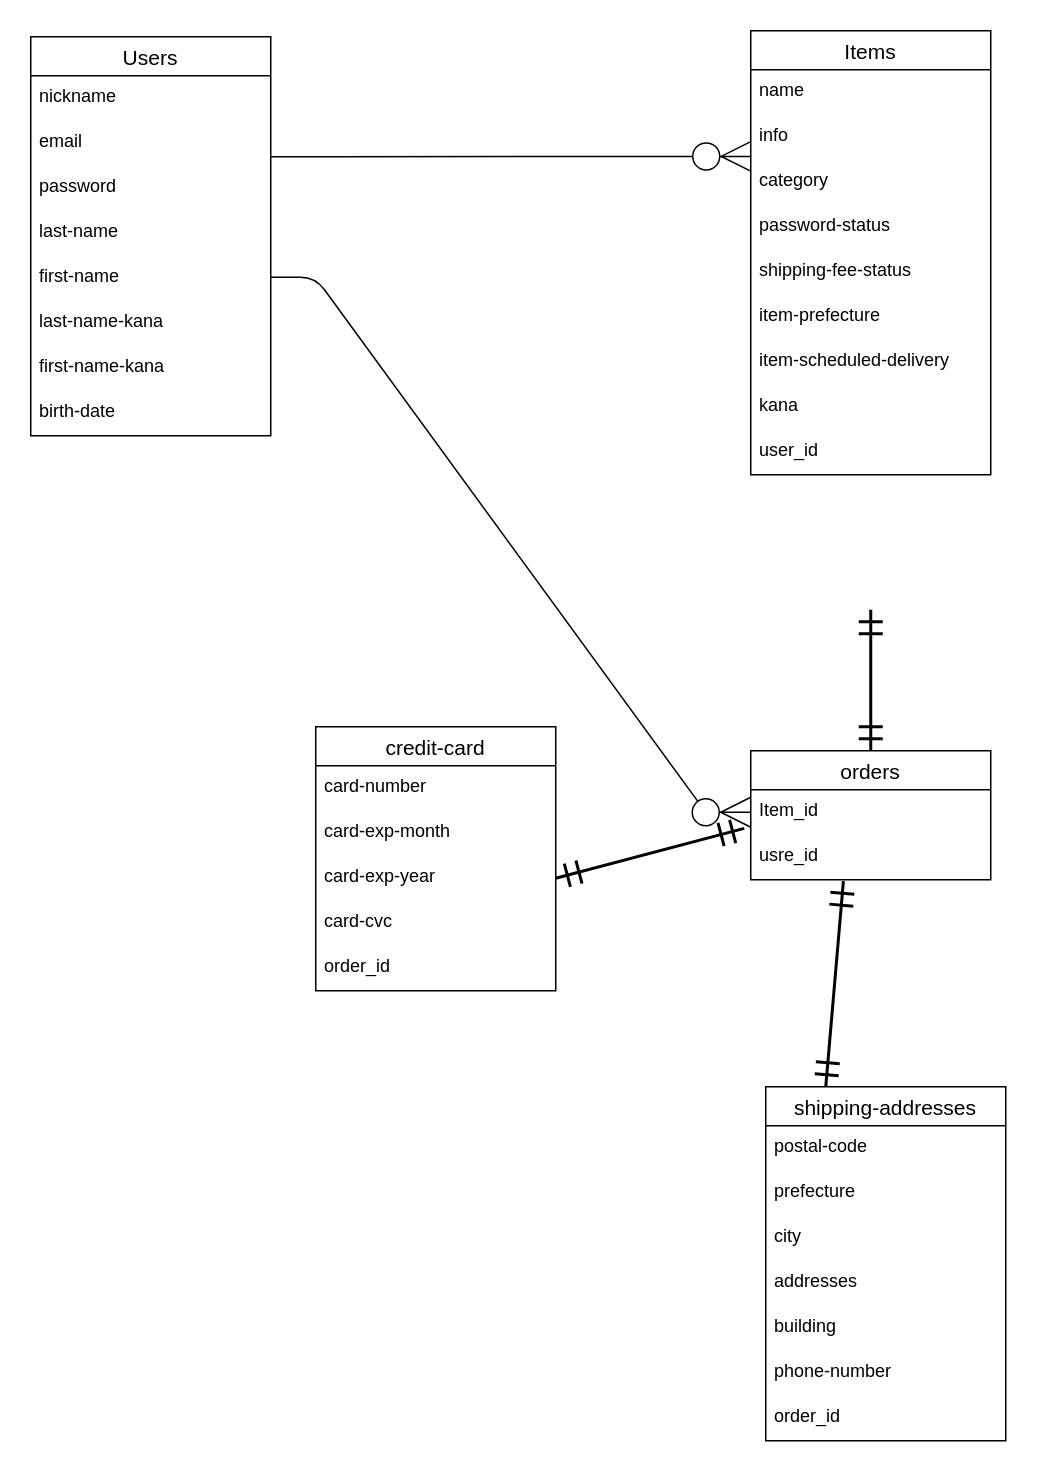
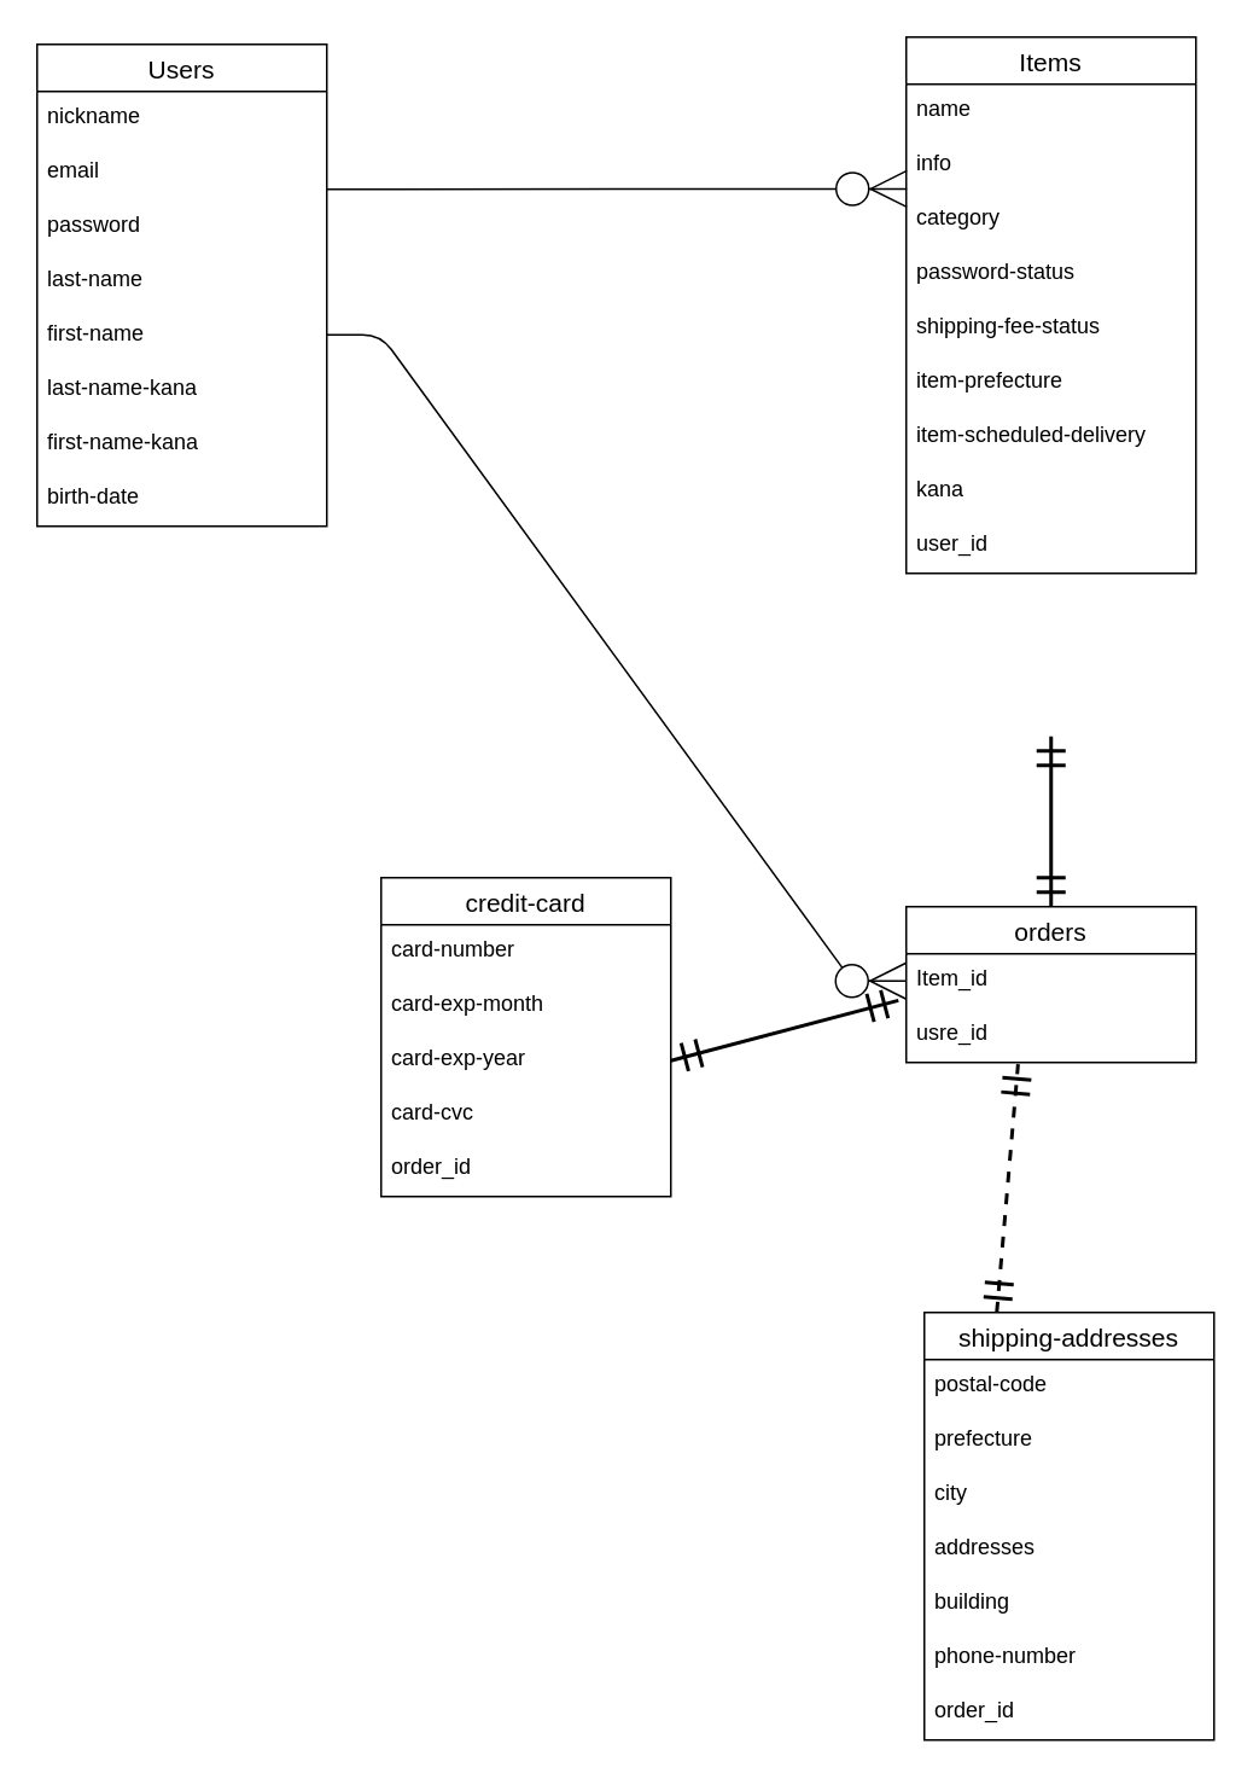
  <mxCell id="0" />
  <mxCell id="1" parent="0" />
  <mxCell id="2" value="Users" style="swimlane;fontStyle=0;childLayout=stackLayout;horizontal=1;startSize=26;horizontalStack=0;resizeParent=1;resizeParentMax=0;resizeLast=0;collapsible=1;marginBottom=0;align=center;fontSize=14;" vertex="1" parent="1"><mxGeometry x="20" y="24" width="160" height="266" as="geometry" /></mxCell>
  <mxCell id="3" value="nickname" style="text;strokeColor=none;fillColor=none;spacingLeft=4;spacingRight=4;overflow=hidden;rotatable=0;points=[[0,0.5],[1,0.5]];portConstraint=eastwest;fontSize=12;" vertex="1" parent="2"><mxGeometry y="26" width="160" height="30" as="geometry" /></mxCell>
  <mxCell id="4" value="email" style="text;strokeColor=none;fillColor=none;spacingLeft=4;spacingRight=4;overflow=hidden;rotatable=0;points=[[0,0.5],[1,0.5]];portConstraint=eastwest;fontSize=12;" vertex="1" parent="2"><mxGeometry y="56" width="160" height="30" as="geometry" /></mxCell>
  <mxCell id="5" value="password" style="text;strokeColor=none;fillColor=none;spacingLeft=4;spacingRight=4;overflow=hidden;rotatable=0;points=[[0,0.5],[1,0.5]];portConstraint=eastwest;fontSize=12;" vertex="1" parent="2"><mxGeometry y="86" width="160" height="30" as="geometry" /></mxCell>
  <mxCell id="6" value="last-name" style="text;strokeColor=none;fillColor=none;spacingLeft=4;spacingRight=4;overflow=hidden;rotatable=0;points=[[0,0.5],[1,0.5]];portConstraint=eastwest;fontSize=12;" vertex="1" parent="2"><mxGeometry y="116" width="160" height="30" as="geometry" /></mxCell>
  <mxCell id="7" value="first-name" style="text;strokeColor=none;fillColor=none;spacingLeft=4;spacingRight=4;overflow=hidden;rotatable=0;points=[[0,0.5],[1,0.5]];portConstraint=eastwest;fontSize=12;" vertex="1" parent="2"><mxGeometry y="146" width="160" height="30" as="geometry" /></mxCell>
  <mxCell id="8" value="last-name-kana" style="text;strokeColor=none;fillColor=none;spacingLeft=4;spacingRight=4;overflow=hidden;rotatable=0;points=[[0,0.5],[1,0.5]];portConstraint=eastwest;fontSize=12;" vertex="1" parent="2"><mxGeometry y="176" width="160" height="30" as="geometry" /></mxCell>
  <mxCell id="9" value="first-name-kana" style="text;strokeColor=none;fillColor=none;spacingLeft=4;spacingRight=4;overflow=hidden;rotatable=0;points=[[0,0.5],[1,0.5]];portConstraint=eastwest;fontSize=12;" vertex="1" parent="2"><mxGeometry y="206" width="160" height="30" as="geometry" /></mxCell>
  <mxCell id="10" value="birth-date" style="text;strokeColor=none;fillColor=none;spacingLeft=4;spacingRight=4;overflow=hidden;rotatable=0;points=[[0,0.5],[1,0.5]];portConstraint=eastwest;fontSize=12;" vertex="1" parent="2"><mxGeometry y="236" width="160" height="30" as="geometry" /></mxCell>
  <mxCell id="11" value="Items" style="swimlane;fontStyle=0;childLayout=stackLayout;horizontal=1;startSize=26;horizontalStack=0;resizeParent=1;resizeParentMax=0;resizeLast=0;collapsible=1;marginBottom=0;align=center;fontSize=14;" vertex="1" parent="1"><mxGeometry x="500" y="20" width="160" height="296" as="geometry" /></mxCell>
  <mxCell id="12" value="name" style="text;strokeColor=none;fillColor=none;spacingLeft=4;spacingRight=4;overflow=hidden;rotatable=0;points=[[0,0.5],[1,0.5]];portConstraint=eastwest;fontSize=12;" vertex="1" parent="11"><mxGeometry y="26" width="160" height="30" as="geometry" /></mxCell>
  <mxCell id="13" value="info" style="text;strokeColor=none;fillColor=none;spacingLeft=4;spacingRight=4;overflow=hidden;rotatable=0;points=[[0,0.5],[1,0.5]];portConstraint=eastwest;fontSize=12;" vertex="1" parent="11"><mxGeometry y="56" width="160" height="30" as="geometry" /></mxCell>
  <mxCell id="14" value="category" style="text;strokeColor=none;fillColor=none;spacingLeft=4;spacingRight=4;overflow=hidden;rotatable=0;points=[[0,0.5],[1,0.5]];portConstraint=eastwest;fontSize=12;" vertex="1" parent="11"><mxGeometry y="86" width="160" height="30" as="geometry" /></mxCell>
  <mxCell id="15" value="password-status" style="text;strokeColor=none;fillColor=none;spacingLeft=4;spacingRight=4;overflow=hidden;rotatable=0;points=[[0,0.5],[1,0.5]];portConstraint=eastwest;fontSize=12;" vertex="1" parent="11"><mxGeometry y="116" width="160" height="30" as="geometry" /></mxCell>
  <mxCell id="16" value="shipping-fee-status" style="text;strokeColor=none;fillColor=none;spacingLeft=4;spacingRight=4;overflow=hidden;rotatable=0;points=[[0,0.5],[1,0.5]];portConstraint=eastwest;fontSize=12;" vertex="1" parent="11"><mxGeometry y="146" width="160" height="30" as="geometry" /></mxCell>
  <mxCell id="17" value="item-prefecture" style="text;strokeColor=none;fillColor=none;spacingLeft=4;spacingRight=4;overflow=hidden;rotatable=0;points=[[0,0.5],[1,0.5]];portConstraint=eastwest;fontSize=12;" vertex="1" parent="11"><mxGeometry y="176" width="160" height="30" as="geometry" /></mxCell>
  <mxCell id="18" value="item-scheduled-delivery" style="text;strokeColor=none;fillColor=none;spacingLeft=4;spacingRight=4;overflow=hidden;rotatable=0;points=[[0,0.5],[1,0.5]];portConstraint=eastwest;fontSize=12;" vertex="1" parent="11"><mxGeometry y="206" width="160" height="30" as="geometry" /></mxCell>
  <mxCell id="19" value="kana" style="text;strokeColor=none;fillColor=none;spacingLeft=4;spacingRight=4;overflow=hidden;rotatable=0;points=[[0,0.5],[1,0.5]];portConstraint=eastwest;fontSize=12;" vertex="1" parent="11"><mxGeometry y="236" width="160" height="30" as="geometry" /></mxCell>
  <mxCell id="20" value="user_id" style="text;strokeColor=none;fillColor=none;spacingLeft=4;spacingRight=4;overflow=hidden;rotatable=0;points=[[0,0.5],[1,0.5]];portConstraint=eastwest;fontSize=12;" vertex="1" parent="11"><mxGeometry y="266" width="160" height="30" as="geometry" /></mxCell>
  <mxCell id="21" value="shipping-addresses" style="swimlane;fontStyle=0;childLayout=stackLayout;horizontal=1;startSize=26;horizontalStack=0;resizeParent=1;resizeParentMax=0;resizeLast=0;collapsible=1;marginBottom=0;align=center;fontSize=14;" vertex="1" parent="1"><mxGeometry x="510" y="724" width="160" height="236" as="geometry" /></mxCell>
  <mxCell id="22" value="postal-code" style="text;strokeColor=none;fillColor=none;spacingLeft=4;spacingRight=4;overflow=hidden;rotatable=0;points=[[0,0.5],[1,0.5]];portConstraint=eastwest;fontSize=12;" vertex="1" parent="21"><mxGeometry y="26" width="160" height="30" as="geometry" /></mxCell>
  <mxCell id="23" value="prefecture" style="text;strokeColor=none;fillColor=none;spacingLeft=4;spacingRight=4;overflow=hidden;rotatable=0;points=[[0,0.5],[1,0.5]];portConstraint=eastwest;fontSize=12;" vertex="1" parent="21"><mxGeometry y="56" width="160" height="30" as="geometry" /></mxCell>
  <mxCell id="24" value="city" style="text;strokeColor=none;fillColor=none;spacingLeft=4;spacingRight=4;overflow=hidden;rotatable=0;points=[[0,0.5],[1,0.5]];portConstraint=eastwest;fontSize=12;" vertex="1" parent="21"><mxGeometry y="86" width="160" height="30" as="geometry" /></mxCell>
  <mxCell id="25" value="addresses" style="text;strokeColor=none;fillColor=none;spacingLeft=4;spacingRight=4;overflow=hidden;rotatable=0;points=[[0,0.5],[1,0.5]];portConstraint=eastwest;fontSize=12;" vertex="1" parent="21"><mxGeometry y="116" width="160" height="30" as="geometry" /></mxCell>
  <mxCell id="26" value="building" style="text;strokeColor=none;fillColor=none;spacingLeft=4;spacingRight=4;overflow=hidden;rotatable=0;points=[[0,0.5],[1,0.5]];portConstraint=eastwest;fontSize=12;" vertex="1" parent="21"><mxGeometry y="146" width="160" height="30" as="geometry" /></mxCell>
  <mxCell id="27" value="phone-number" style="text;strokeColor=none;fillColor=none;spacingLeft=4;spacingRight=4;overflow=hidden;rotatable=0;points=[[0,0.5],[1,0.5]];portConstraint=eastwest;fontSize=12;" vertex="1" parent="21"><mxGeometry y="176" width="160" height="30" as="geometry" /></mxCell>
  <mxCell id="28" value="order_id" style="text;strokeColor=none;fillColor=none;spacingLeft=4;spacingRight=4;overflow=hidden;rotatable=0;points=[[0,0.5],[1,0.5]];portConstraint=eastwest;fontSize=12;" vertex="1" parent="21"><mxGeometry y="206" width="160" height="30" as="geometry" /></mxCell>
  <mxCell id="29" value="" style="edgeStyle=entityRelationEdgeStyle;fontSize=12;html=1;endArrow=ERzeroToMany;endFill=1;entryX=0.002;entryY=0.925;entryDx=0;entryDy=0;entryPerimeter=0;endSize=18;" edge="1" parent="1" target="13"><mxGeometry width="100" height="100" relative="1" as="geometry"><mxPoint x="180" y="104" as="sourcePoint" /><mxPoint x="490" y="104" as="targetPoint" /></mxGeometry></mxCell>
- <mxCell id="30" value="" style="fontSize=12;html=1;endArrow=ERmandOne;startArrow=ERmandOne;endSize=13;strokeWidth=2;jumpSize=0;startSize=13;targetPerimeterSpacing=7;exitX=0.25;exitY=0;exitDx=0;exitDy=0;entryX=0.386;entryY=1.033;entryDx=0;entryDy=0;entryPerimeter=0;" edge="1" parent="1" source="21" target="40"><mxGeometry width="100" height="100" relative="1" as="geometry"><mxPoint x="100" y="417" as="sourcePoint" /><mxPoint x="60" y="294" as="targetPoint" /></mxGeometry></mxCell>
+ <mxCell id="30" value="" style="fontSize=12;html=1;endArrow=ERmandOne;startArrow=ERmandOne;endSize=13;strokeWidth=2;jumpSize=0;startSize=13;targetPerimeterSpacing=7;exitX=0.25;exitY=0;exitDx=0;exitDy=0;entryX=0.386;entryY=1.033;entryDx=0;entryDy=0;entryPerimeter=0;dashed=1;" edge="1" parent="1" source="21" target="40"><mxGeometry width="100" height="100" relative="1" as="geometry"><mxPoint x="100" y="417" as="sourcePoint" /><mxPoint x="60" y="294" as="targetPoint" /></mxGeometry></mxCell>
  <mxCell id="31" value="credit-card" style="swimlane;fontStyle=0;childLayout=stackLayout;horizontal=1;startSize=26;horizontalStack=0;resizeParent=1;resizeParentMax=0;resizeLast=0;collapsible=1;marginBottom=0;align=center;fontSize=14;html=0;" vertex="1" parent="1"><mxGeometry x="210" y="484" width="160" height="176" as="geometry" /></mxCell>
  <mxCell id="32" value="card-number" style="text;strokeColor=none;fillColor=none;spacingLeft=4;spacingRight=4;overflow=hidden;rotatable=0;points=[[0,0.5],[1,0.5]];portConstraint=eastwest;fontSize=12;html=0;" vertex="1" parent="31"><mxGeometry y="26" width="160" height="30" as="geometry" /></mxCell>
  <mxCell id="33" value="card-exp-month" style="text;strokeColor=none;fillColor=none;spacingLeft=4;spacingRight=4;overflow=hidden;rotatable=0;points=[[0,0.5],[1,0.5]];portConstraint=eastwest;fontSize=12;html=0;" vertex="1" parent="31"><mxGeometry y="56" width="160" height="30" as="geometry" /></mxCell>
  <mxCell id="34" value="card-exp-year" style="text;strokeColor=none;fillColor=none;spacingLeft=4;spacingRight=4;overflow=hidden;rotatable=0;points=[[0,0.5],[1,0.5]];portConstraint=eastwest;fontSize=12;html=0;" vertex="1" parent="31"><mxGeometry y="86" width="160" height="30" as="geometry" /></mxCell>
  <mxCell id="35" value="card-cvc" style="text;strokeColor=none;fillColor=none;spacingLeft=4;spacingRight=4;overflow=hidden;rotatable=0;points=[[0,0.5],[1,0.5]];portConstraint=eastwest;fontSize=12;html=0;" vertex="1" parent="31"><mxGeometry y="116" width="160" height="30" as="geometry" /></mxCell>
  <mxCell id="36" value="order_id" style="text;strokeColor=none;fillColor=none;spacingLeft=4;spacingRight=4;overflow=hidden;rotatable=0;points=[[0,0.5],[1,0.5]];portConstraint=eastwest;fontSize=12;html=0;" vertex="1" parent="31"><mxGeometry y="146" width="160" height="30" as="geometry" /></mxCell>
  <mxCell id="37" value="" style="fontSize=12;html=1;endArrow=ERmandOne;startArrow=ERmandOne;endSize=13;strokeWidth=2;jumpSize=0;startSize=13;targetPerimeterSpacing=7;exitX=-0.027;exitY=-0.142;exitDx=0;exitDy=0;entryX=1;entryY=0.5;entryDx=0;entryDy=0;exitPerimeter=0;" edge="1" parent="1" source="40" target="34"><mxGeometry width="100" height="100" relative="1" as="geometry"><mxPoint x="350" y="434" as="sourcePoint" /><mxPoint x="100" y="294" as="targetPoint" /></mxGeometry></mxCell>
  <mxCell id="38" value="orders" style="swimlane;fontStyle=0;childLayout=stackLayout;horizontal=1;startSize=26;horizontalStack=0;resizeParent=1;resizeParentMax=0;resizeLast=0;collapsible=1;marginBottom=0;align=center;fontSize=14;html=0;" vertex="1" parent="1"><mxGeometry x="500" y="500" width="160" height="86" as="geometry" /></mxCell>
  <mxCell id="39" value="Item_id" style="text;strokeColor=none;fillColor=none;spacingLeft=4;spacingRight=4;overflow=hidden;rotatable=0;points=[[0,0.5],[1,0.5]];portConstraint=eastwest;fontSize=12;html=0;" vertex="1" parent="38"><mxGeometry y="26" width="160" height="30" as="geometry" /></mxCell>
  <mxCell id="40" value="usre_id" style="text;strokeColor=none;fillColor=none;spacingLeft=4;spacingRight=4;overflow=hidden;rotatable=0;points=[[0,0.5],[1,0.5]];portConstraint=eastwest;fontSize=12;html=0;" vertex="1" parent="38"><mxGeometry y="56" width="160" height="30" as="geometry" /></mxCell>
  <mxCell id="41" value="" style="fontSize=12;html=1;endArrow=ERmandOne;startArrow=ERmandOne;endSize=13;strokeWidth=2;jumpSize=0;startSize=13;targetPerimeterSpacing=7;entryX=0.748;entryY=1.142;entryDx=0;entryDy=0;entryPerimeter=0;" edge="1" parent="1" source="38"><mxGeometry width="100" height="100" relative="1" as="geometry"><mxPoint x="780.32" y="545.74" as="sourcePoint" /><mxPoint x="580" y="406" as="targetPoint" /></mxGeometry></mxCell>
  <mxCell id="42" value="" style="edgeStyle=entityRelationEdgeStyle;fontSize=12;html=1;endArrow=ERzeroToMany;endFill=1;endSize=18;" edge="1" parent="1"><mxGeometry width="100" height="100" relative="1" as="geometry"><mxPoint x="179.68" y="184.25" as="sourcePoint" /><mxPoint x="500" y="541" as="targetPoint" /></mxGeometry></mxCell>
